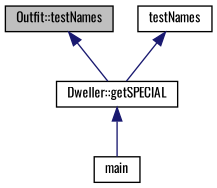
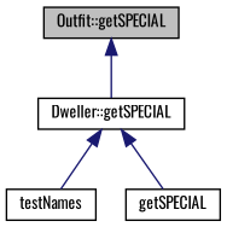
  digraph {
    fontname=Oswald
    rankdir=TB
    node [color=black fontname=Oswald fontsize=10 shape=record]
    edge [color=midnightblue dir=back fontname=Oswald fontsize=10 labelfontname=Helvetica labelfontsize=10 style=solid]
-   n1 [fillcolor=grey75 fontcolor=black height=0.2 label="Outfit::testNames" style=filled width=0.4]
+   n1 [fillcolor=grey75 fontcolor=black height=0.2 label="Outfit::getSPECIAL" style=filled width=0.4]
    n2 [height=0.2 label="Dweller::getSPECIAL" width=0.4]
    n3 [height=0.2 label=testNames width=0.4]
-   n4 [height=0.2 label=main width=0.4]
+   n4 [height=0.2 label=getSPECIAL width=0.4]
    n1 -> n2
-   n3 -> n2
+   n2 -> n3
    n2 -> n4
  }
